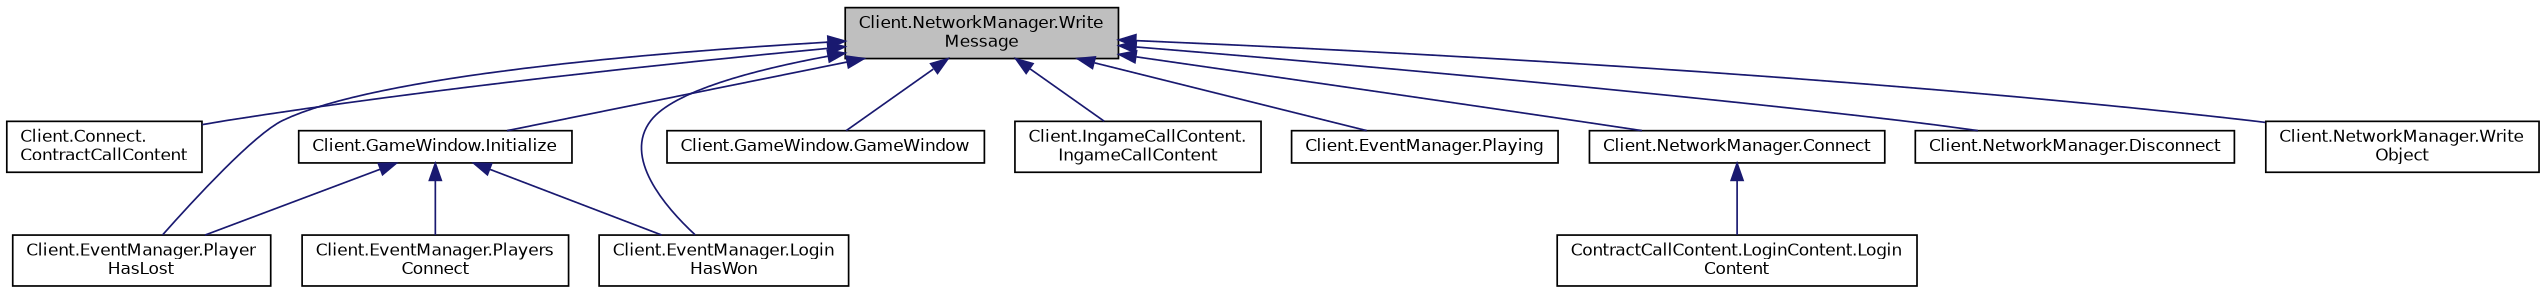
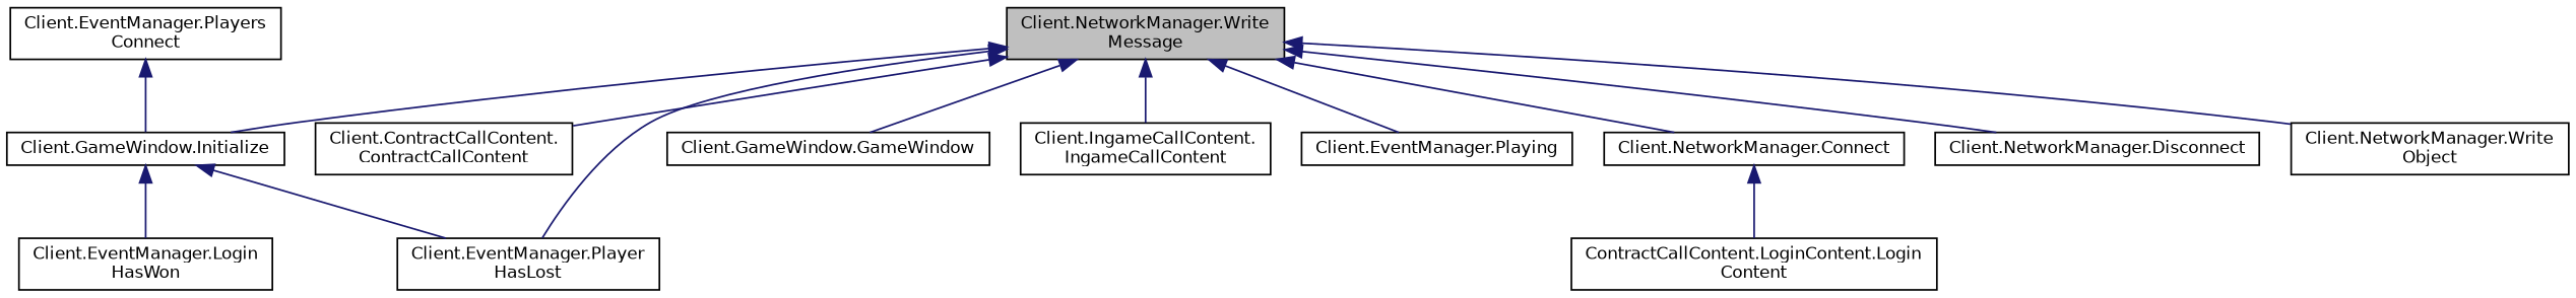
  digraph {
    rankdir=TB
    node [color=black fillcolor=white fontname=Helvetica fontsize=10 shape=record style=filled]
    edge [color=midnightblue dir=back fontname=Helvetica fontsize=10 labelfontname=Helvetica labelfontsize=10 style=solid]
    n1 [fillcolor=grey75 fontcolor=black height=0.2 label="Client.NetworkManager.Write\lMessage" width=0.4]
-   n2 [height=0.2 label="Client.Connect.\lContractCallContent" width=0.4]
+   n2 [height=0.2 label="Client.ContractCallContent.\lContractCallContent" width=0.4]
    n3 [height=0.2 label="Client.GameWindow.Initialize" width=0.4]
    n4 [height=0.2 label="Client.EventManager.Player\lHasLost" width=0.4]
    n5 [height=0.2 label="Client.EventManager.Login\lHasWon" width=0.4]
    n6 [height=0.2 label="Client.GameWindow.GameWindow" width=0.4]
    n7 [height=0.2 label="Client.IngameCallContent.\lIngameCallContent" width=0.4]
    n8 [height=0.2 label="Client.EventManager.Playing" width=0.4]
    n9 [height=0.2 label="Client.NetworkManager.Connect" width=0.4]
    n10 [height=0.2 label="Client.NetworkManager.Disconnect" width=0.4]
    n11 [height=0.2 label="Client.NetworkManager.Write\lObject" width=0.4]
    n12 [height=0.2 label="Client.EventManager.Players\lConnect" width=0.4]
    n13 [height=0.2 label="ContractCallContent.LoginContent.Login\lContent" width=0.4]
    n1 -> n2
    n1 -> n3
    n1 -> n4
-   n1 -> n5
    n1 -> n6
    n1 -> n7
    n1 -> n8
    n1 -> n9
    n1 -> n10
    n1 -> n11
    n3 -> n4
    n3 -> n5
-   n3 -> n12
+   n12 -> n3
    n9 -> n13
  }
